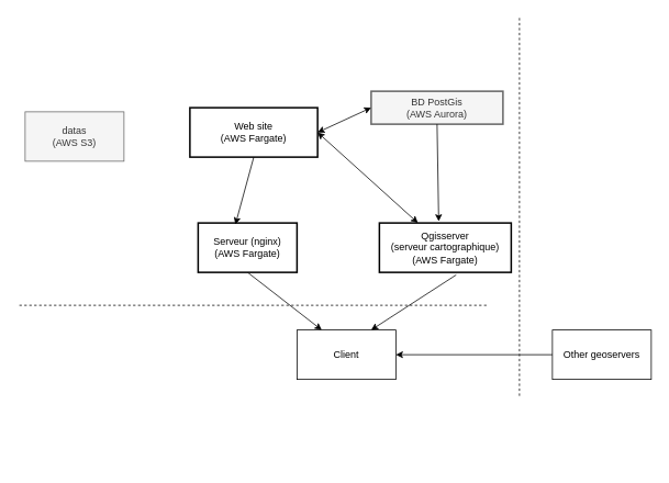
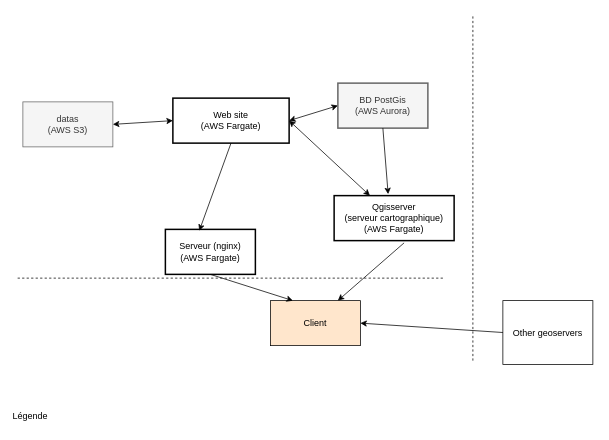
  <mxCell id="0" />
  <mxCell id="1" parent="0" />
- <mxCell id="2" value="BD PostGis&lt;br&gt;(AWS Aurora)" style="rounded=0;whiteSpace=wrap;html=1;fillColor=#f5f5f5;strokeColor=#666666;fontColor=#333333;strokeWidth=2;" parent="1" vertex="1"><mxGeometry x="450" y="110" width="160" height="40" as="geometry" /></mxCell>
- <mxCell id="3" value="Qgisserver&lt;br&gt;(serveur cartographique)&lt;br&gt;(AWS Fargate)" style="rounded=0;whiteSpace=wrap;html=1;strokeWidth=2;" parent="1" vertex="1"><mxGeometry x="460" y="270" width="160" height="60" as="geometry" /></mxCell>
+ <mxCell id="2" value="BD PostGis&lt;br&gt;(AWS Aurora)" style="rounded=0;whiteSpace=wrap;html=1;fillColor=#f5f5f5;strokeColor=#666666;fontColor=#333333;strokeWidth=2;" parent="1" vertex="1"><mxGeometry x="450" y="110" width="120" height="60" as="geometry" /></mxCell>
+ <mxCell id="3" value="Qgisserver&lt;br&gt;(serveur cartographique)&lt;br&gt;(AWS Fargate)" style="rounded=0;whiteSpace=wrap;html=1;strokeWidth=2;" parent="1" vertex="1"><mxGeometry x="445" y="260" width="160" height="60" as="geometry" /></mxCell>
  <mxCell id="4" value="" style="endArrow=classic;html=1;exitX=0.5;exitY=1;exitDx=0;exitDy=0;entryX=0.45;entryY=-0.033;entryDx=0;entryDy=0;entryPerimeter=0;" parent="1" source="2" target="3" edge="1"><mxGeometry width="50" height="50" relative="1" as="geometry"><mxPoint x="380" y="410" as="sourcePoint" /><mxPoint x="430" y="360" as="targetPoint" /></mxGeometry></mxCell>
  <mxCell id="5" value="Web site&lt;br&gt;(AWS Fargate)" style="rounded=0;whiteSpace=wrap;html=1;strokeWidth=2;" parent="1" vertex="1"><mxGeometry x="230" y="130" width="155" height="60" as="geometry" /></mxCell>
- <mxCell id="6" value="Client" style="rounded=0;whiteSpace=wrap;html=1;" parent="1" vertex="1"><mxGeometry x="360" y="400" width="120" height="60" as="geometry" /></mxCell>
+ <mxCell id="6" value="Client" style="rounded=0;whiteSpace=wrap;html=1;fillColor=#ffe6cc;" parent="1" vertex="1"><mxGeometry x="360" y="400" width="120" height="60" as="geometry" /></mxCell>
  <mxCell id="7" value="" style="endArrow=classic;html=1;exitX=0.583;exitY=1.05;exitDx=0;exitDy=0;exitPerimeter=0;entryX=0.75;entryY=0;entryDx=0;entryDy=0;" parent="1" source="3" target="6" edge="1"><mxGeometry width="50" height="50" relative="1" as="geometry"><mxPoint x="200" y="580" as="sourcePoint" /><mxPoint x="250" y="580" as="targetPoint" /></mxGeometry></mxCell>
  <mxCell id="8" value="" style="endArrow=classic;html=1;exitX=0.5;exitY=1;exitDx=0;exitDy=0;entryX=0.25;entryY=0;entryDx=0;entryDy=0;" parent="1" source="17" target="6" edge="1"><mxGeometry width="50" height="50" relative="1" as="geometry"><mxPoint x="200" y="380" as="sourcePoint" /><mxPoint x="250" y="380" as="targetPoint" /></mxGeometry></mxCell>
  <mxCell id="9" value="" style="endArrow=classic;startArrow=classic;html=1;entryX=0;entryY=0.5;entryDx=0;entryDy=0;exitX=1;exitY=0.5;exitDx=0;exitDy=0;" parent="1" source="5" target="2" edge="1"><mxGeometry width="50" height="50" relative="1" as="geometry"><mxPoint x="340" y="190" as="sourcePoint" /><mxPoint x="220" y="220" as="targetPoint" /></mxGeometry></mxCell>
  <mxCell id="10" value="datas&lt;br&gt;(AWS S3)" style="rounded=0;whiteSpace=wrap;html=1;fillColor=#f5f5f5;strokeColor=#666666;fontColor=#333333;" parent="1" vertex="1"><mxGeometry x="30" y="135" width="120" height="60" as="geometry" /></mxCell>
- <mxCell id="12" value="Other geoservers" style="rounded=0;whiteSpace=wrap;html=1;" parent="1" vertex="1"><mxGeometry x="670" y="400" width="120" height="60" as="geometry" /></mxCell>
+ <mxCell id="11" value="" style="endArrow=classic;startArrow=classic;html=1;exitX=0;exitY=0.5;exitDx=0;exitDy=0;entryX=1;entryY=0.5;entryDx=0;entryDy=0;" parent="1" source="5" target="10" edge="1"><mxGeometry width="50" height="50" relative="1" as="geometry"><mxPoint x="288" y="247" as="sourcePoint" /><mxPoint x="290" y="160" as="targetPoint" /></mxGeometry></mxCell>
+ <mxCell id="12" value="Other geoservers" style="rounded=0;whiteSpace=wrap;html=1;" parent="1" vertex="1"><mxGeometry x="670" y="400" width="120" height="85" as="geometry" /></mxCell>
  <mxCell id="13" value="" style="endArrow=classic;html=1;exitX=0;exitY=0.5;exitDx=0;exitDy=0;entryX=1;entryY=0.5;entryDx=0;entryDy=0;" parent="1" source="12" target="6" edge="1"><mxGeometry width="50" height="50" relative="1" as="geometry"><mxPoint x="100" y="615" as="sourcePoint" /><mxPoint x="150" y="615" as="targetPoint" /></mxGeometry></mxCell>
  <mxCell id="14" value="" style="endArrow=classic;startArrow=classic;html=1;exitX=1;exitY=0.5;exitDx=0;exitDy=0;" parent="1" source="5" target="3" edge="1"><mxGeometry width="50" height="50" relative="1" as="geometry"><mxPoint x="400" y="257" as="sourcePoint" /><mxPoint x="402" y="170" as="targetPoint" /></mxGeometry></mxCell>
  <mxCell id="15" value="" style="endArrow=none;dashed=1;html=1;" parent="1" edge="1"><mxGeometry width="50" height="50" relative="1" as="geometry"><mxPoint x="630" y="480" as="sourcePoint" /><mxPoint x="630" y="20" as="targetPoint" /></mxGeometry></mxCell>
  <mxCell id="16" value="" style="endArrow=none;dashed=1;html=1;" parent="1" edge="1"><mxGeometry width="50" height="50" relative="1" as="geometry"><mxPoint x="590" y="370" as="sourcePoint" /><mxPoint x="20" y="370" as="targetPoint" /></mxGeometry></mxCell>
- <mxCell id="17" value="Serveur (nginx)&lt;br&gt;(AWS Fargate)" style="rounded=0;whiteSpace=wrap;html=1;strokeWidth=2;" vertex="1" parent="1"><mxGeometry x="240" y="270" width="120" height="60" as="geometry" /></mxCell>
+ <mxCell id="17" value="Serveur (nginx)&lt;br&gt;(AWS Fargate)" style="rounded=0;whiteSpace=wrap;html=1;strokeWidth=2;" vertex="1" parent="1"><mxGeometry x="220" y="305" width="120" height="60" as="geometry" /></mxCell>
  <mxCell id="18" value="" style="endArrow=classic;html=1;exitX=0.5;exitY=1;exitDx=0;exitDy=0;entryX=0.377;entryY=0.03;entryDx=0;entryDy=0;entryPerimeter=0;" edge="1" parent="1" source="5" target="17"><mxGeometry width="50" height="50" relative="1" as="geometry"><mxPoint x="280" y="250" as="sourcePoint" /><mxPoint x="370" y="320" as="targetPoint" /></mxGeometry></mxCell>
+ <mxCell id="19" value="Légende" style="text;html=1;strokeColor=none;fillColor=none;align=center;verticalAlign=middle;whiteSpace=wrap;rounded=0;" vertex="1" parent="1"><mxGeometry x="20" y="544" width="40" height="20" as="geometry" /></mxCell>
